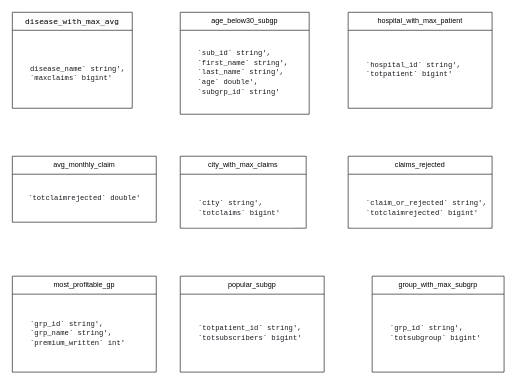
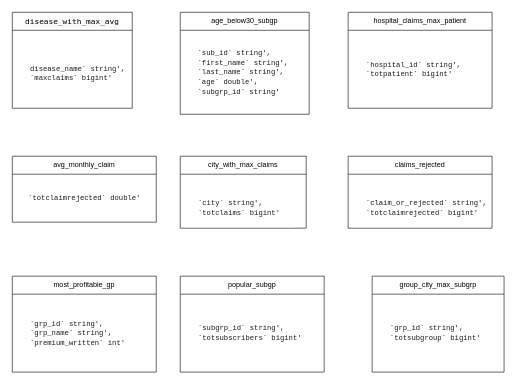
  <mxCell id="0" />
  <mxCell id="1" parent="0" />
  <mxCell id="2" value="&lt;div style=&quot;background-color: rgb(250, 250, 250); font-family: Menlo, Monaco, Consolas, &amp;quot;Ubuntu Mono&amp;quot;, &amp;quot;Source Code Pro&amp;quot;, monospace, Consolas, &amp;quot;Courier New&amp;quot;, monospace; font-size: 13px; line-height: 20px;&quot;&gt;disease_with_max_avg&lt;/div&gt;" style="swimlane;fontStyle=0;childLayout=stackLayout;horizontal=1;startSize=30;horizontalStack=0;resizeParent=1;resizeParentMax=0;resizeLast=0;collapsible=1;marginBottom=0;whiteSpace=wrap;html=1;" parent="1" vertex="1"><mxGeometry x="20" y="20" width="200" height="160" as="geometry" /></mxCell>
  <mxCell id="3" value="&lt;br&gt;&lt;pre style=&quot;border-color: var(--border-color); font-size: var(--font-size-body-s-533prh, 12px); font-family: var(--font-family-monospace-yt4nwf, Monaco, Menlo, Consolas, &amp;quot;Courier Prime&amp;quot;, Courier, &amp;quot;Courier New&amp;quot;, monospace); background: rgb(255, 255, 255); margin-top: 0px; margin-bottom: 0px; overflow: auto; padding: var(--space-scaled-xl-rljqft, 24px) var(--space-xl-5fdwzu, 24px); -webkit-font-smoothing: auto; line-height: var(--line-height-body-s-n0pazd, 16px); color: rgb(22, 25, 31);&quot; class=&quot;awsui_root_18wu0_lw6ey_93 awsui_box_18wu0_lw6ey_207 awsui_pre-variant_18wu0_lw6ey_207 awsui_p-xl_18wu0_lw6ey_679 awsui_color-default_18wu0_lw6ey_207 awsui_font-size-body-s_18wu0_lw6ey_351 awsui_font-weight-default_18wu0_lw6ey_263&quot; data-testid=&quot;query-results-text&quot;&gt;disease_name` string', &lt;br style=&quot;border-color: var(--border-color);&quot;&gt;`maxclaims` bigint'&lt;/pre&gt;" style="text;strokeColor=none;fillColor=none;align=left;verticalAlign=middle;spacingLeft=4;spacingRight=4;overflow=hidden;points=[[0,0.5],[1,0.5]];portConstraint=eastwest;rotatable=0;whiteSpace=wrap;html=1;" parent="2" vertex="1"><mxGeometry y="30" width="200" height="130" as="geometry" /></mxCell>
  <mxCell id="4" value="age_below30_subgp" style="swimlane;fontStyle=0;childLayout=stackLayout;horizontal=1;startSize=30;horizontalStack=0;resizeParent=1;resizeParentMax=0;resizeLast=0;collapsible=1;marginBottom=0;whiteSpace=wrap;html=1;" parent="1" vertex="1"><mxGeometry x="300" y="20" width="215" height="170" as="geometry" /></mxCell>
  <mxCell id="5" value="&lt;pre style=&quot;font-family: var(--font-family-monospace-yt4nwf, Monaco, Menlo, Consolas, &amp;quot;Courier Prime&amp;quot;, Courier, &amp;quot;Courier New&amp;quot;, monospace); font-size: var(--font-size-body-s-533prh, 12px); background: rgb(255, 255, 255); margin-top: 0px; margin-bottom: 0px; overflow: auto; padding: var(--space-scaled-xl-rljqft, 24px) var(--space-xl-5fdwzu, 24px); -webkit-font-smoothing: auto; line-height: var(--line-height-body-s-n0pazd, 16px); color: rgb(22, 25, 31); text-align: left;&quot; class=&quot;awsui_root_18wu0_lw6ey_93 awsui_box_18wu0_lw6ey_207 awsui_pre-variant_18wu0_lw6ey_207 awsui_p-xl_18wu0_lw6ey_679 awsui_color-default_18wu0_lw6ey_207 awsui_font-size-body-s_18wu0_lw6ey_351 awsui_font-weight-default_18wu0_lw6ey_263&quot; data-testid=&quot;query-results-text&quot;&gt;`sub_id` string', &lt;br&gt;`first_name` string', &lt;br&gt;`last_name` string', &lt;br&gt;`age` double', &lt;br&gt;`subgrp_id` string'&lt;/pre&gt;" style="text;html=1;align=center;verticalAlign=middle;resizable=0;points=[];autosize=1;strokeColor=none;fillColor=none;" vertex="1" parent="4"><mxGeometry y="30" width="215" height="140" as="geometry" /></mxCell>
  <mxCell id="6" value="claims_rejected" style="swimlane;fontStyle=0;childLayout=stackLayout;horizontal=1;startSize=30;horizontalStack=0;resizeParent=1;resizeParentMax=0;resizeLast=0;collapsible=1;marginBottom=0;whiteSpace=wrap;html=1;" parent="1" vertex="1"><mxGeometry x="580" y="260" width="240" height="120" as="geometry" /></mxCell>
  <mxCell id="7" value="&lt;br&gt;&lt;pre style=&quot;font-family: var(--font-family-monospace-yt4nwf, Monaco, Menlo, Consolas, &amp;quot;Courier Prime&amp;quot;, Courier, &amp;quot;Courier New&amp;quot;, monospace); font-size: var(--font-size-body-s-533prh, 12px); background: rgb(255, 255, 255); margin: 0px; overflow: auto; padding: var(--space-scaled-xl-rljqft, 24px) var(--space-xl-5fdwzu, 24px); -webkit-font-smoothing: auto; font-weight: 400; line-height: var(--line-height-body-s-n0pazd, 16px); color: rgb(22, 25, 31); letter-spacing: normal; font-style: normal; font-variant-ligatures: normal; font-variant-caps: normal; orphans: 2; text-align: left; text-indent: 0px; text-transform: none; widows: 2; word-spacing: 0px; -webkit-text-stroke-width: 0px; text-decoration-thickness: initial; text-decoration-style: initial; text-decoration-color: initial;&quot; class=&quot;awsui_root_18wu0_lw6ey_93 awsui_box_18wu0_lw6ey_207 awsui_pre-variant_18wu0_lw6ey_207 awsui_p-xl_18wu0_lw6ey_679 awsui_color-default_18wu0_lw6ey_207 awsui_font-size-body-s_18wu0_lw6ey_351 awsui_font-weight-default_18wu0_lw6ey_263&quot; data-testid=&quot;query-results-text&quot;&gt;`claim_or_rejected` string', &lt;br&gt;`totclaimrejected` bigint'&lt;/pre&gt;" style="text;strokeColor=none;fillColor=none;align=left;verticalAlign=middle;spacingLeft=4;spacingRight=4;overflow=hidden;points=[[0,0.5],[1,0.5]];portConstraint=eastwest;rotatable=0;whiteSpace=wrap;html=1;" parent="6" vertex="1"><mxGeometry y="30" width="240" height="90" as="geometry" /></mxCell>
  <mxCell id="8" value="most_profitable_gp" style="swimlane;fontStyle=0;childLayout=stackLayout;horizontal=1;startSize=30;horizontalStack=0;resizeParent=1;resizeParentMax=0;resizeLast=0;collapsible=1;marginBottom=0;whiteSpace=wrap;html=1;" parent="1" vertex="1"><mxGeometry x="20" y="460" width="240" height="160" as="geometry" /></mxCell>
  <mxCell id="9" value="&lt;br&gt;&lt;pre style=&quot;font-family: var(--font-family-monospace-yt4nwf, Monaco, Menlo, Consolas, &amp;quot;Courier Prime&amp;quot;, Courier, &amp;quot;Courier New&amp;quot;, monospace); font-size: var(--font-size-body-s-533prh, 12px); background: rgb(255, 255, 255); margin: 0px; overflow: auto; padding: var(--space-scaled-xl-rljqft, 24px) var(--space-xl-5fdwzu, 24px); -webkit-font-smoothing: auto; font-weight: 400; line-height: var(--line-height-body-s-n0pazd, 16px); color: rgb(22, 25, 31); letter-spacing: normal; font-style: normal; font-variant-ligatures: normal; font-variant-caps: normal; orphans: 2; text-align: left; text-indent: 0px; text-transform: none; widows: 2; word-spacing: 0px; -webkit-text-stroke-width: 0px; text-decoration-thickness: initial; text-decoration-style: initial; text-decoration-color: initial;&quot; class=&quot;awsui_root_18wu0_lw6ey_93 awsui_box_18wu0_lw6ey_207 awsui_pre-variant_18wu0_lw6ey_207 awsui_p-xl_18wu0_lw6ey_679 awsui_color-default_18wu0_lw6ey_207 awsui_font-size-body-s_18wu0_lw6ey_351 awsui_font-weight-default_18wu0_lw6ey_263&quot; data-testid=&quot;query-results-text&quot;&gt;`grp_id` string', &lt;br&gt;`grp_name` string', &lt;br&gt;`premium_written` int'&lt;/pre&gt;&lt;br&gt;" style="text;strokeColor=none;fillColor=none;align=left;verticalAlign=middle;spacingLeft=4;spacingRight=4;overflow=hidden;points=[[0,0.5],[1,0.5]];portConstraint=eastwest;rotatable=0;whiteSpace=wrap;html=1;" parent="8" vertex="1"><mxGeometry y="30" width="240" height="130" as="geometry" /></mxCell>
  <mxCell id="10" value="avg_monthly_claim" style="swimlane;fontStyle=0;childLayout=stackLayout;horizontal=1;startSize=30;horizontalStack=0;resizeParent=1;resizeParentMax=0;resizeLast=0;collapsible=1;marginBottom=0;whiteSpace=wrap;html=1;" parent="1" vertex="1"><mxGeometry x="20" y="260" width="240" height="110" as="geometry" /></mxCell>
  <mxCell id="11" value="&lt;pre style=&quot;font-family: var(--font-family-monospace-yt4nwf, Monaco, Menlo, Consolas, &amp;quot;Courier Prime&amp;quot;, Courier, &amp;quot;Courier New&amp;quot;, monospace); font-size: var(--font-size-body-s-533prh, 12px); background: rgb(255, 255, 255); margin-top: 0px; margin-bottom: 0px; overflow: auto; padding: var(--space-scaled-xl-rljqft, 24px) var(--space-xl-5fdwzu, 24px); -webkit-font-smoothing: auto; line-height: var(--line-height-body-s-n0pazd, 16px); color: rgb(22, 25, 31); text-align: left;&quot; class=&quot;awsui_root_18wu0_lw6ey_93 awsui_box_18wu0_lw6ey_207 awsui_pre-variant_18wu0_lw6ey_207 awsui_p-xl_18wu0_lw6ey_679 awsui_color-default_18wu0_lw6ey_207 awsui_font-size-body-s_18wu0_lw6ey_351 awsui_font-weight-default_18wu0_lw6ey_263&quot; data-testid=&quot;query-results-text&quot;&gt;`totclaimrejected` double'&lt;/pre&gt;" style="text;html=1;align=center;verticalAlign=middle;resizable=0;points=[];autosize=1;strokeColor=none;fillColor=none;" vertex="1" parent="10"><mxGeometry y="30" width="240" height="80" as="geometry" /></mxCell>
  <mxCell id="12" value="popular_subgp" style="swimlane;fontStyle=0;childLayout=stackLayout;horizontal=1;startSize=30;horizontalStack=0;resizeParent=1;resizeParentMax=0;resizeLast=0;collapsible=1;marginBottom=0;whiteSpace=wrap;html=1;" parent="1" vertex="1"><mxGeometry x="300" y="460" width="240" height="160" as="geometry" /></mxCell>
- <mxCell id="13" value="&lt;br&gt;&lt;pre style=&quot;font-family: var(--font-family-monospace-yt4nwf, Monaco, Menlo, Consolas, &amp;quot;Courier Prime&amp;quot;, Courier, &amp;quot;Courier New&amp;quot;, monospace); font-size: var(--font-size-body-s-533prh, 12px); background: rgb(255, 255, 255); margin: 0px; overflow: auto; padding: var(--space-scaled-xl-rljqft, 24px) var(--space-xl-5fdwzu, 24px); -webkit-font-smoothing: auto; font-weight: 400; line-height: var(--line-height-body-s-n0pazd, 16px); color: rgb(22, 25, 31); letter-spacing: normal; font-style: normal; font-variant-ligatures: normal; font-variant-caps: normal; orphans: 2; text-align: left; text-indent: 0px; text-transform: none; widows: 2; word-spacing: 0px; -webkit-text-stroke-width: 0px; text-decoration-thickness: initial; text-decoration-style: initial; text-decoration-color: initial;&quot; class=&quot;awsui_root_18wu0_lw6ey_93 awsui_box_18wu0_lw6ey_207 awsui_pre-variant_18wu0_lw6ey_207 awsui_p-xl_18wu0_lw6ey_679 awsui_color-default_18wu0_lw6ey_207 awsui_font-size-body-s_18wu0_lw6ey_351 awsui_font-weight-default_18wu0_lw6ey_263&quot; data-testid=&quot;query-results-text&quot;&gt;`totpatient_id` string', &lt;br&gt;`totsubscribers` bigint'&lt;/pre&gt;&lt;br&gt;" style="text;strokeColor=none;fillColor=none;align=left;verticalAlign=middle;spacingLeft=4;spacingRight=4;overflow=hidden;points=[[0,0.5],[1,0.5]];portConstraint=eastwest;rotatable=0;whiteSpace=wrap;html=1;" parent="12" vertex="1"><mxGeometry y="30" width="240" height="130" as="geometry" /></mxCell>
- <mxCell id="14" value="group_with_max_subgrp" style="swimlane;fontStyle=0;childLayout=stackLayout;horizontal=1;startSize=30;horizontalStack=0;resizeParent=1;resizeParentMax=0;resizeLast=0;collapsible=1;marginBottom=0;whiteSpace=wrap;html=1;" parent="1" vertex="1"><mxGeometry x="620" y="460" width="220" height="160" as="geometry" /></mxCell>
+ <mxCell id="13" value="&lt;br&gt;&lt;pre style=&quot;font-family: var(--font-family-monospace-yt4nwf, Monaco, Menlo, Consolas, &amp;quot;Courier Prime&amp;quot;, Courier, &amp;quot;Courier New&amp;quot;, monospace); font-size: var(--font-size-body-s-533prh, 12px); background: rgb(255, 255, 255); margin: 0px; overflow: auto; padding: var(--space-scaled-xl-rljqft, 24px) var(--space-xl-5fdwzu, 24px); -webkit-font-smoothing: auto; font-weight: 400; line-height: var(--line-height-body-s-n0pazd, 16px); color: rgb(22, 25, 31); letter-spacing: normal; font-style: normal; font-variant-ligatures: normal; font-variant-caps: normal; orphans: 2; text-align: left; text-indent: 0px; text-transform: none; widows: 2; word-spacing: 0px; -webkit-text-stroke-width: 0px; text-decoration-thickness: initial; text-decoration-style: initial; text-decoration-color: initial;&quot; class=&quot;awsui_root_18wu0_lw6ey_93 awsui_box_18wu0_lw6ey_207 awsui_pre-variant_18wu0_lw6ey_207 awsui_p-xl_18wu0_lw6ey_679 awsui_color-default_18wu0_lw6ey_207 awsui_font-size-body-s_18wu0_lw6ey_351 awsui_font-weight-default_18wu0_lw6ey_263&quot; data-testid=&quot;query-results-text&quot;&gt;`subgrp_id` string', &lt;br&gt;`totsubscribers` bigint'&lt;/pre&gt;&lt;br&gt;" style="text;strokeColor=none;fillColor=none;align=left;verticalAlign=middle;spacingLeft=4;spacingRight=4;overflow=hidden;points=[[0,0.5],[1,0.5]];portConstraint=eastwest;rotatable=0;whiteSpace=wrap;html=1;" parent="12" vertex="1"><mxGeometry y="30" width="240" height="130" as="geometry" /></mxCell>
+ <mxCell id="14" value="group_city_max_subgrp" style="swimlane;fontStyle=0;childLayout=stackLayout;horizontal=1;startSize=30;horizontalStack=0;resizeParent=1;resizeParentMax=0;resizeLast=0;collapsible=1;marginBottom=0;whiteSpace=wrap;html=1;" parent="1" vertex="1"><mxGeometry x="620" y="460" width="220" height="160" as="geometry" /></mxCell>
  <mxCell id="15" value="&lt;pre style=&quot;border-color: var(--border-color); font-size: var(--font-size-body-s-533prh, 12px); font-family: var(--font-family-monospace-yt4nwf, Monaco, Menlo, Consolas, &amp;quot;Courier Prime&amp;quot;, Courier, &amp;quot;Courier New&amp;quot;, monospace); background: rgb(255, 255, 255); margin-top: 0px; margin-bottom: 0px; overflow: auto; padding: var(--space-scaled-xl-rljqft, 24px) var(--space-xl-5fdwzu, 24px); -webkit-font-smoothing: auto; line-height: var(--line-height-body-s-n0pazd, 16px); color: rgb(22, 25, 31);&quot; data-testid=&quot;query-results-text&quot; class=&quot;awsui_root_18wu0_lw6ey_93 awsui_box_18wu0_lw6ey_207 awsui_pre-variant_18wu0_lw6ey_207 awsui_p-xl_18wu0_lw6ey_679 awsui_color-default_18wu0_lw6ey_207 awsui_font-size-body-s_18wu0_lw6ey_351 awsui_font-weight-default_18wu0_lw6ey_263&quot;&gt;`grp_id` string', &lt;br style=&quot;border-color: var(--border-color);&quot;&gt;`totsubgroup` bigint'&lt;/pre&gt;" style="text;strokeColor=none;fillColor=none;align=left;verticalAlign=middle;spacingLeft=4;spacingRight=4;overflow=hidden;points=[[0,0.5],[1,0.5]];portConstraint=eastwest;rotatable=0;whiteSpace=wrap;html=1;" parent="14" vertex="1"><mxGeometry y="30" width="220" height="130" as="geometry" /></mxCell>
  <mxCell id="16" value="city_with_max_claims" style="swimlane;fontStyle=0;childLayout=stackLayout;horizontal=1;startSize=30;horizontalStack=0;resizeParent=1;resizeParentMax=0;resizeLast=0;collapsible=1;marginBottom=0;whiteSpace=wrap;html=1;" parent="1" vertex="1"><mxGeometry x="300" y="260" width="210" height="120" as="geometry" /></mxCell>
  <mxCell id="17" value="&lt;br&gt;&lt;pre style=&quot;font-family: var(--font-family-monospace-yt4nwf, Monaco, Menlo, Consolas, &amp;quot;Courier Prime&amp;quot;, Courier, &amp;quot;Courier New&amp;quot;, monospace); font-size: var(--font-size-body-s-533prh, 12px); background: rgb(255, 255, 255); margin: 0px; overflow: auto; padding: var(--space-scaled-xl-rljqft, 24px) var(--space-xl-5fdwzu, 24px); -webkit-font-smoothing: auto; font-weight: 400; line-height: var(--line-height-body-s-n0pazd, 16px); color: rgb(22, 25, 31); letter-spacing: normal; font-style: normal; font-variant-ligatures: normal; font-variant-caps: normal; orphans: 2; text-align: left; text-indent: 0px; text-transform: none; widows: 2; word-spacing: 0px; -webkit-text-stroke-width: 0px; text-decoration-thickness: initial; text-decoration-style: initial; text-decoration-color: initial;&quot; class=&quot;awsui_root_18wu0_lw6ey_93 awsui_box_18wu0_lw6ey_207 awsui_pre-variant_18wu0_lw6ey_207 awsui_p-xl_18wu0_lw6ey_679 awsui_color-default_18wu0_lw6ey_207 awsui_font-size-body-s_18wu0_lw6ey_351 awsui_font-weight-default_18wu0_lw6ey_263&quot; data-testid=&quot;query-results-text&quot;&gt;`city` string', &lt;br&gt;`totclaims` bigint'&lt;/pre&gt;" style="text;strokeColor=none;fillColor=none;align=left;verticalAlign=middle;spacingLeft=4;spacingRight=4;overflow=hidden;points=[[0,0.5],[1,0.5]];portConstraint=eastwest;rotatable=0;whiteSpace=wrap;html=1;" parent="16" vertex="1"><mxGeometry y="30" width="210" height="90" as="geometry" /></mxCell>
- <mxCell id="18" value="hospital_with_max_patient" style="swimlane;fontStyle=0;childLayout=stackLayout;horizontal=1;startSize=30;horizontalStack=0;resizeParent=1;resizeParentMax=0;resizeLast=0;collapsible=1;marginBottom=0;whiteSpace=wrap;html=1;" parent="1" vertex="1"><mxGeometry x="580" y="20" width="240" height="160" as="geometry" /></mxCell>
+ <mxCell id="18" value="hospital_claims_max_patient" style="swimlane;fontStyle=0;childLayout=stackLayout;horizontal=1;startSize=30;horizontalStack=0;resizeParent=1;resizeParentMax=0;resizeLast=0;collapsible=1;marginBottom=0;whiteSpace=wrap;html=1;" parent="1" vertex="1"><mxGeometry x="580" y="20" width="240" height="160" as="geometry" /></mxCell>
  <mxCell id="19" value="&lt;br&gt;&lt;pre style=&quot;font-family: var(--font-family-monospace-yt4nwf, Monaco, Menlo, Consolas, &amp;quot;Courier Prime&amp;quot;, Courier, &amp;quot;Courier New&amp;quot;, monospace); font-size: var(--font-size-body-s-533prh, 12px); background: rgb(255, 255, 255); margin: 0px; overflow: auto; padding: var(--space-scaled-xl-rljqft, 24px) var(--space-xl-5fdwzu, 24px); -webkit-font-smoothing: auto; font-weight: 400; line-height: var(--line-height-body-s-n0pazd, 16px); color: rgb(22, 25, 31); letter-spacing: normal; font-style: normal; font-variant-ligatures: normal; font-variant-caps: normal; orphans: 2; text-align: left; text-indent: 0px; text-transform: none; widows: 2; word-spacing: 0px; -webkit-text-stroke-width: 0px; text-decoration-thickness: initial; text-decoration-style: initial; text-decoration-color: initial;&quot; class=&quot;awsui_root_18wu0_lw6ey_93 awsui_box_18wu0_lw6ey_207 awsui_pre-variant_18wu0_lw6ey_207 awsui_p-xl_18wu0_lw6ey_679 awsui_color-default_18wu0_lw6ey_207 awsui_font-size-body-s_18wu0_lw6ey_351 awsui_font-weight-default_18wu0_lw6ey_263&quot; data-testid=&quot;query-results-text&quot;&gt;`hospital_id` string', &lt;br&gt;`totpatient` bigint'&lt;/pre&gt;&lt;br&gt;" style="text;strokeColor=none;fillColor=none;align=left;verticalAlign=middle;spacingLeft=4;spacingRight=4;overflow=hidden;points=[[0,0.5],[1,0.5]];portConstraint=eastwest;rotatable=0;whiteSpace=wrap;html=1;" parent="18" vertex="1"><mxGeometry y="30" width="240" height="130" as="geometry" /></mxCell>
